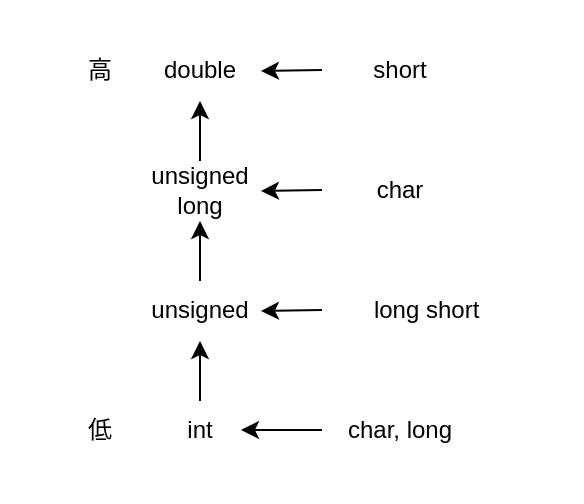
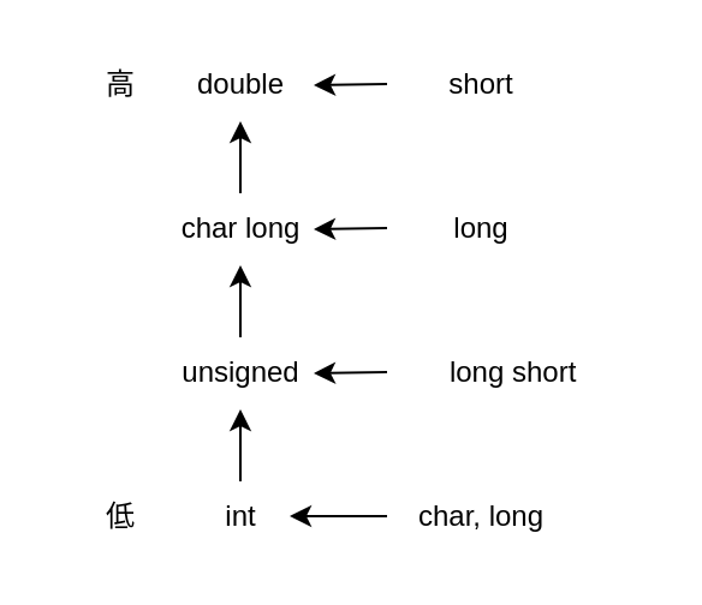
  <mxCell id="0" />
  <mxCell id="1" parent="0" />
  <mxCell id="2" value="低" style="text;html=1;strokeColor=none;fillColor=none;align=center;verticalAlign=middle;whiteSpace=wrap;rounded=0;" vertex="1" parent="1"><mxGeometry x="20" y="200" width="60" height="30" as="geometry" /></mxCell>
  <mxCell id="3" value="高" style="text;html=1;strokeColor=none;fillColor=none;align=center;verticalAlign=middle;whiteSpace=wrap;rounded=0;" vertex="1" parent="1"><mxGeometry x="20" y="20" width="60" height="30" as="geometry" /></mxCell>
  <mxCell id="4" value="" style="endArrow=classic;html=1;rounded=0;" edge="1" parent="1"><mxGeometry width="50" height="50" relative="1" as="geometry"><mxPoint x="99.5" y="200" as="sourcePoint" /><mxPoint x="99.5" y="170" as="targetPoint" /></mxGeometry></mxCell>
  <mxCell id="5" value="int" style="text;html=1;strokeColor=none;fillColor=none;align=center;verticalAlign=middle;whiteSpace=wrap;rounded=0;" vertex="1" parent="1"><mxGeometry x="70" y="200" width="60" height="30" as="geometry" /></mxCell>
  <mxCell id="6" value="" style="endArrow=classic;html=1;rounded=0;" edge="1" parent="1"><mxGeometry width="50" height="50" relative="1" as="geometry"><mxPoint x="160.5" y="214.5" as="sourcePoint" /><mxPoint x="120" y="214.5" as="targetPoint" /></mxGeometry></mxCell>
  <mxCell id="7" value="char, long" style="text;html=1;strokeColor=none;fillColor=none;align=center;verticalAlign=middle;whiteSpace=wrap;rounded=0;" vertex="1" parent="1"><mxGeometry x="170" y="200" width="60" height="30" as="geometry" /></mxCell>
  <mxCell id="8" value="" style="endArrow=classic;html=1;rounded=0;" edge="1" parent="1"><mxGeometry width="50" height="50" relative="1" as="geometry"><mxPoint x="99.5" y="140" as="sourcePoint" /><mxPoint x="99.5" y="110" as="targetPoint" /></mxGeometry></mxCell>
  <mxCell id="9" value="unsigned" style="text;html=1;strokeColor=none;fillColor=none;align=center;verticalAlign=middle;whiteSpace=wrap;rounded=0;" vertex="1" parent="1"><mxGeometry x="70" y="140" width="60" height="30" as="geometry" /></mxCell>
  <mxCell id="10" value="" style="endArrow=classic;html=1;rounded=0;entryX=1;entryY=0.5;entryDx=0;entryDy=0;" edge="1" parent="1" target="9"><mxGeometry width="50" height="50" relative="1" as="geometry"><mxPoint x="160.5" y="154.5" as="sourcePoint" /><mxPoint x="120" y="154.5" as="targetPoint" /></mxGeometry></mxCell>
  <mxCell id="11" value="long short&amp;nbsp;" style="text;html=1;strokeColor=none;fillColor=none;align=center;verticalAlign=middle;whiteSpace=wrap;rounded=0;" vertex="1" parent="1"><mxGeometry x="160" y="140" width="110" height="30" as="geometry" /></mxCell>
  <mxCell id="12" value="" style="endArrow=classic;html=1;rounded=0;" edge="1" parent="1"><mxGeometry width="50" height="50" relative="1" as="geometry"><mxPoint x="99.5" y="80" as="sourcePoint" /><mxPoint x="99.5" y="50" as="targetPoint" /></mxGeometry></mxCell>
- <mxCell id="13" value="unsigned long" style="text;html=1;strokeColor=none;fillColor=none;align=center;verticalAlign=middle;whiteSpace=wrap;rounded=0;" vertex="1" parent="1"><mxGeometry x="70" y="80" width="60" height="30" as="geometry" /></mxCell>
+ <mxCell id="13" value="char long" style="text;html=1;strokeColor=none;fillColor=none;align=center;verticalAlign=middle;whiteSpace=wrap;rounded=0;" vertex="1" parent="1"><mxGeometry x="70" y="80" width="60" height="30" as="geometry" /></mxCell>
  <mxCell id="14" value="" style="endArrow=classic;html=1;rounded=0;entryX=1;entryY=0.5;entryDx=0;entryDy=0;" edge="1" parent="1" target="13"><mxGeometry width="50" height="50" relative="1" as="geometry"><mxPoint x="160.5" y="94.5" as="sourcePoint" /><mxPoint x="120" y="94.5" as="targetPoint" /></mxGeometry></mxCell>
- <mxCell id="15" value="char" style="text;html=1;strokeColor=none;fillColor=none;align=center;verticalAlign=middle;whiteSpace=wrap;rounded=0;" vertex="1" parent="1"><mxGeometry x="170" y="80" width="60" height="30" as="geometry" /></mxCell>
+ <mxCell id="15" value="long" style="text;html=1;strokeColor=none;fillColor=none;align=center;verticalAlign=middle;whiteSpace=wrap;rounded=0;" vertex="1" parent="1"><mxGeometry x="170" y="80" width="60" height="30" as="geometry" /></mxCell>
  <mxCell id="16" value="double" style="text;html=1;strokeColor=none;fillColor=none;align=center;verticalAlign=middle;whiteSpace=wrap;rounded=0;" vertex="1" parent="1"><mxGeometry x="70" y="20" width="60" height="30" as="geometry" /></mxCell>
  <mxCell id="17" value="" style="endArrow=classic;html=1;rounded=0;" edge="1" parent="1"><mxGeometry width="50" height="50" relative="1" as="geometry"><mxPoint x="160.5" y="34.5" as="sourcePoint" /><mxPoint x="130" y="35" as="targetPoint" /></mxGeometry></mxCell>
  <mxCell id="18" value="short" style="text;html=1;strokeColor=none;fillColor=none;align=center;verticalAlign=middle;whiteSpace=wrap;rounded=0;" vertex="1" parent="1"><mxGeometry x="170" y="20" width="60" height="30" as="geometry" /></mxCell>
